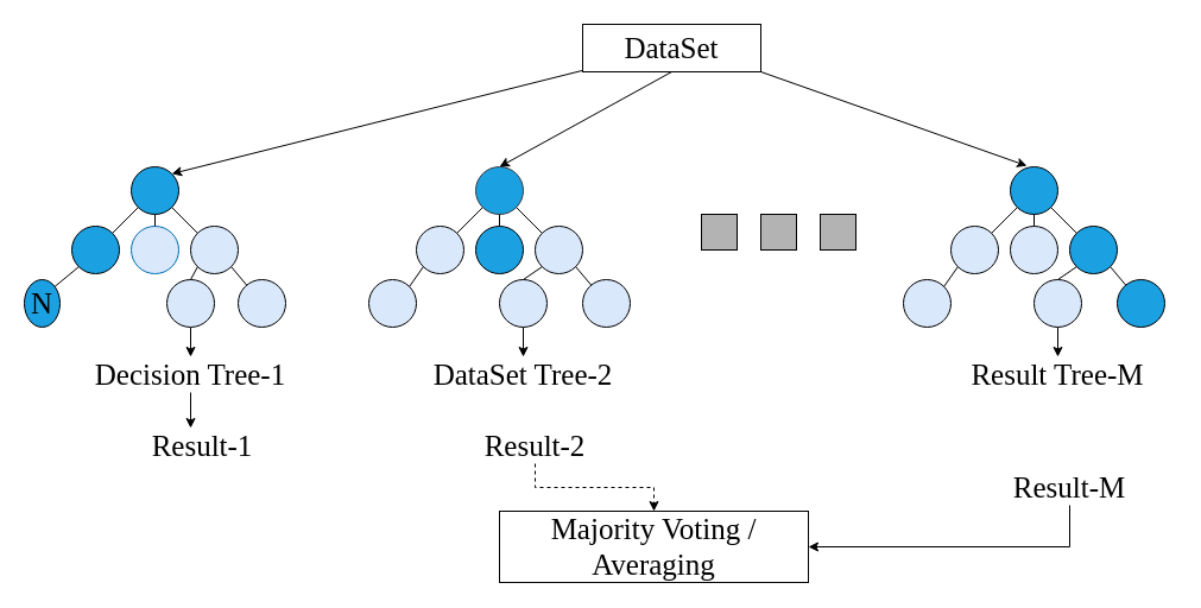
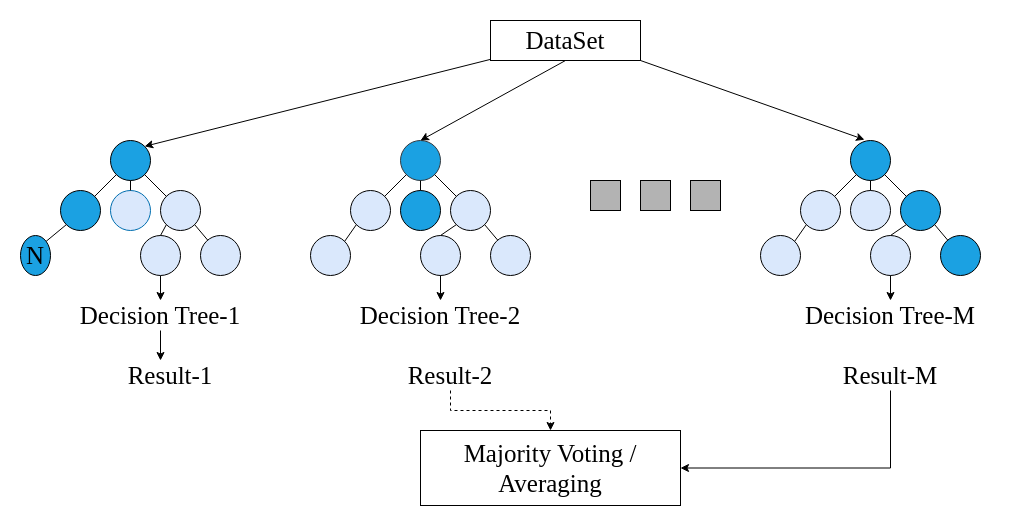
  <mxCell id="0" />
  <mxCell id="1" parent="0" />
  <mxCell id="2" value="" style="ellipse;whiteSpace=wrap;html=1;aspect=fixed;fillColor=#1BA1E2;" parent="1" vertex="1"><mxGeometry x="110" y="140" width="40" height="40" as="geometry" /></mxCell>
  <mxCell id="3" value="" style="ellipse;whiteSpace=wrap;html=1;aspect=fixed;fillColor=#1BA1E2;" parent="1" vertex="1"><mxGeometry x="60" y="190" width="40" height="40" as="geometry" /></mxCell>
  <mxCell id="4" value="" style="ellipse;whiteSpace=wrap;html=1;aspect=fixed;fillColor=#DAE8FC;" parent="1" vertex="1"><mxGeometry x="160" y="190" width="40" height="40" as="geometry" /></mxCell>
  <mxCell id="5" value="&lt;font style=&quot;font-size: 25px;&quot; face=&quot;Times New Roman&quot;&gt;N&lt;/font&gt;" style="ellipse;whiteSpace=wrap;html=1;aspect=fixed;fillColor=#1BA1E2;" parent="1" vertex="1"><mxGeometry x="20" y="235" width="30" height="40" as="geometry" /></mxCell>
  <mxCell id="6" value="" style="ellipse;whiteSpace=wrap;html=1;aspect=fixed;fillColor=#DAE8FC;" parent="1" vertex="1"><mxGeometry x="200" y="235" width="40" height="40" as="geometry" /></mxCell>
  <mxCell id="7" value="" style="endArrow=none;html=1;rounded=0;entryX=0;entryY=1;entryDx=0;entryDy=0;exitX=1;exitY=0;exitDx=0;exitDy=0;" parent="1" source="3" target="2" edge="1"><mxGeometry width="50" height="50" relative="1" as="geometry"><mxPoint x="-50" y="370" as="sourcePoint" /><mxPoint x="0" y="320" as="targetPoint" /></mxGeometry></mxCell>
  <mxCell id="8" value="" style="endArrow=none;html=1;rounded=0;entryX=1;entryY=0;entryDx=0;entryDy=0;exitX=0;exitY=1;exitDx=0;exitDy=0;" parent="1" source="3" target="5" edge="1"><mxGeometry width="50" height="50" relative="1" as="geometry"><mxPoint x="114" y="196" as="sourcePoint" /><mxPoint x="126" y="184" as="targetPoint" /></mxGeometry></mxCell>
  <mxCell id="9" value="" style="endArrow=none;html=1;rounded=0;entryX=1;entryY=1;entryDx=0;entryDy=0;" parent="1" source="4" target="2" edge="1"><mxGeometry width="50" height="50" relative="1" as="geometry"><mxPoint x="114" y="196" as="sourcePoint" /><mxPoint x="126" y="184" as="targetPoint" /></mxGeometry></mxCell>
  <mxCell id="10" value="" style="endArrow=none;html=1;rounded=0;entryX=1;entryY=1;entryDx=0;entryDy=0;" parent="1" source="6" target="4" edge="1"><mxGeometry width="50" height="50" relative="1" as="geometry"><mxPoint x="166" y="196" as="sourcePoint" /><mxPoint x="154" y="184" as="targetPoint" /></mxGeometry></mxCell>
  <mxCell id="11" value="" style="rounded=0;whiteSpace=wrap;html=1;fillColor=#B3B3B3;" parent="1" vertex="1"><mxGeometry x="590" y="180" width="30" height="30" as="geometry" /></mxCell>
  <mxCell id="12" value="" style="rounded=0;whiteSpace=wrap;html=1;fillColor=#B3B3B3;" parent="1" vertex="1"><mxGeometry x="640" y="180" width="30" height="30" as="geometry" /></mxCell>
  <mxCell id="13" value="" style="rounded=0;whiteSpace=wrap;html=1;fillColor=#B3B3B3;" parent="1" vertex="1"><mxGeometry x="690" y="180" width="30" height="30" as="geometry" /></mxCell>
  <mxCell id="14" style="edgeStyle=none;rounded=0;orthogonalLoop=1;jettySize=auto;html=1;exitX=1;exitY=1;exitDx=0;exitDy=0;entryX=0.35;entryY=-0.02;entryDx=0;entryDy=0;entryPerimeter=0;" parent="1" source="15" target="29" edge="1"><mxGeometry relative="1" as="geometry" /></mxCell>
  <mxCell id="15" value="&lt;font style=&quot;font-size: 25px;&quot; face=&quot;Times New Roman&quot;&gt;DataSet&lt;/font&gt;" style="rounded=0;whiteSpace=wrap;html=1;" parent="1" vertex="1"><mxGeometry x="490" y="20" width="150" height="40" as="geometry" /></mxCell>
  <mxCell id="16" value="" style="ellipse;whiteSpace=wrap;html=1;aspect=fixed;fillColor=#DAE8FC;fontColor=#ffffff;strokeColor=#006EAF;" parent="1" vertex="1"><mxGeometry x="110" y="190" width="40" height="40" as="geometry" /></mxCell>
  <mxCell id="17" value="" style="endArrow=none;html=1;rounded=0;exitX=0.5;exitY=1;exitDx=0;exitDy=0;" parent="1" source="2" target="16" edge="1"><mxGeometry width="50" height="50" relative="1" as="geometry"><mxPoint x="46" y="264" as="sourcePoint" /><mxPoint x="-6" y="316" as="targetPoint" /></mxGeometry></mxCell>
  <mxCell id="18" value="" style="ellipse;whiteSpace=wrap;html=1;aspect=fixed;fillColor=#1BA1E2;strokeColor=#36393d;" parent="1" vertex="1"><mxGeometry x="400" y="140" width="40" height="40" as="geometry" /></mxCell>
  <mxCell id="19" value="" style="ellipse;whiteSpace=wrap;html=1;aspect=fixed;fillColor=#DAE8FC;" parent="1" vertex="1"><mxGeometry x="350" y="190" width="40" height="40" as="geometry" /></mxCell>
  <mxCell id="20" value="" style="ellipse;whiteSpace=wrap;html=1;aspect=fixed;fillColor=#DAE8FC;" parent="1" vertex="1"><mxGeometry x="450" y="190" width="40" height="40" as="geometry" /></mxCell>
  <mxCell id="21" value="" style="ellipse;whiteSpace=wrap;html=1;aspect=fixed;fillColor=#DAE8FC;" parent="1" vertex="1"><mxGeometry x="310" y="235" width="40" height="40" as="geometry" /></mxCell>
  <mxCell id="22" value="" style="ellipse;whiteSpace=wrap;html=1;aspect=fixed;fillColor=#DAE8FC;" parent="1" vertex="1"><mxGeometry x="490" y="235" width="40" height="40" as="geometry" /></mxCell>
  <mxCell id="23" value="" style="endArrow=none;html=1;rounded=0;entryX=0;entryY=1;entryDx=0;entryDy=0;exitX=1;exitY=0;exitDx=0;exitDy=0;" parent="1" source="19" target="18" edge="1"><mxGeometry width="50" height="50" relative="1" as="geometry"><mxPoint x="240" y="370" as="sourcePoint" /><mxPoint x="290" y="320" as="targetPoint" /></mxGeometry></mxCell>
  <mxCell id="24" value="" style="endArrow=none;html=1;rounded=0;entryX=1;entryY=0;entryDx=0;entryDy=0;exitX=0;exitY=1;exitDx=0;exitDy=0;" parent="1" source="19" target="21" edge="1"><mxGeometry width="50" height="50" relative="1" as="geometry"><mxPoint x="404" y="196" as="sourcePoint" /><mxPoint x="416" y="184" as="targetPoint" /></mxGeometry></mxCell>
  <mxCell id="25" value="" style="endArrow=none;html=1;rounded=0;entryX=1;entryY=1;entryDx=0;entryDy=0;" parent="1" source="20" target="18" edge="1"><mxGeometry width="50" height="50" relative="1" as="geometry"><mxPoint x="404" y="196" as="sourcePoint" /><mxPoint x="416" y="184" as="targetPoint" /></mxGeometry></mxCell>
  <mxCell id="26" value="" style="endArrow=none;html=1;rounded=0;entryX=1;entryY=1;entryDx=0;entryDy=0;" parent="1" source="22" target="20" edge="1"><mxGeometry width="50" height="50" relative="1" as="geometry"><mxPoint x="456" y="196" as="sourcePoint" /><mxPoint x="444" y="184" as="targetPoint" /></mxGeometry></mxCell>
  <mxCell id="27" value="" style="ellipse;whiteSpace=wrap;html=1;aspect=fixed;fillColor=#1BA1E2;" parent="1" vertex="1"><mxGeometry x="400" y="190" width="40" height="40" as="geometry" /></mxCell>
  <mxCell id="28" value="" style="endArrow=none;html=1;rounded=0;exitX=0.5;exitY=1;exitDx=0;exitDy=0;" parent="1" source="18" target="27" edge="1"><mxGeometry width="50" height="50" relative="1" as="geometry"><mxPoint x="336" y="264" as="sourcePoint" /><mxPoint x="284" y="316" as="targetPoint" /></mxGeometry></mxCell>
  <mxCell id="29" value="" style="ellipse;whiteSpace=wrap;html=1;aspect=fixed;fillColor=#1BA1E2;" parent="1" vertex="1"><mxGeometry x="850" y="140" width="40" height="40" as="geometry" /></mxCell>
  <mxCell id="30" value="" style="ellipse;whiteSpace=wrap;html=1;aspect=fixed;fillColor=#DAE8FC;" parent="1" vertex="1"><mxGeometry x="800" y="190" width="40" height="40" as="geometry" /></mxCell>
  <mxCell id="31" value="" style="ellipse;whiteSpace=wrap;html=1;aspect=fixed;fillColor=#1BA1E2;" parent="1" vertex="1"><mxGeometry x="900" y="190" width="40" height="40" as="geometry" /></mxCell>
  <mxCell id="32" value="" style="ellipse;whiteSpace=wrap;html=1;aspect=fixed;fillColor=#DAE8FC;" parent="1" vertex="1"><mxGeometry x="760" y="235" width="40" height="40" as="geometry" /></mxCell>
  <mxCell id="33" value="" style="ellipse;whiteSpace=wrap;html=1;aspect=fixed;fillColor=#1BA1E2;" parent="1" vertex="1"><mxGeometry x="940" y="235" width="40" height="40" as="geometry" /></mxCell>
  <mxCell id="34" value="" style="endArrow=none;html=1;rounded=0;entryX=0;entryY=1;entryDx=0;entryDy=0;exitX=1;exitY=0;exitDx=0;exitDy=0;" parent="1" source="30" target="29" edge="1"><mxGeometry width="50" height="50" relative="1" as="geometry"><mxPoint x="690" y="370" as="sourcePoint" /><mxPoint x="740" y="320" as="targetPoint" /></mxGeometry></mxCell>
  <mxCell id="35" value="" style="endArrow=none;html=1;rounded=0;entryX=1;entryY=0;entryDx=0;entryDy=0;exitX=0;exitY=1;exitDx=0;exitDy=0;" parent="1" source="30" target="32" edge="1"><mxGeometry width="50" height="50" relative="1" as="geometry"><mxPoint x="854" y="196" as="sourcePoint" /><mxPoint x="866" y="184" as="targetPoint" /></mxGeometry></mxCell>
  <mxCell id="36" value="" style="endArrow=none;html=1;rounded=0;entryX=1;entryY=1;entryDx=0;entryDy=0;" parent="1" source="31" target="29" edge="1"><mxGeometry width="50" height="50" relative="1" as="geometry"><mxPoint x="854" y="196" as="sourcePoint" /><mxPoint x="866" y="184" as="targetPoint" /></mxGeometry></mxCell>
  <mxCell id="37" value="" style="endArrow=none;html=1;rounded=0;entryX=1;entryY=1;entryDx=0;entryDy=0;" parent="1" source="33" target="31" edge="1"><mxGeometry width="50" height="50" relative="1" as="geometry"><mxPoint x="906" y="196" as="sourcePoint" /><mxPoint x="894" y="184" as="targetPoint" /></mxGeometry></mxCell>
  <mxCell id="38" value="" style="ellipse;whiteSpace=wrap;html=1;aspect=fixed;fillColor=#DAE8FC;" parent="1" vertex="1"><mxGeometry x="850" y="190" width="40" height="40" as="geometry" /></mxCell>
  <mxCell id="39" value="" style="endArrow=none;html=1;rounded=0;exitX=0.5;exitY=1;exitDx=0;exitDy=0;" parent="1" source="29" target="38" edge="1"><mxGeometry width="50" height="50" relative="1" as="geometry"><mxPoint x="786" y="264" as="sourcePoint" /><mxPoint x="734" y="316" as="targetPoint" /></mxGeometry></mxCell>
  <mxCell id="40" style="edgeStyle=none;rounded=0;orthogonalLoop=1;jettySize=auto;html=1;entryX=1;entryY=0;entryDx=0;entryDy=0;" parent="1" source="15" target="2" edge="1"><mxGeometry relative="1" as="geometry"><mxPoint x="149" y="155" as="targetPoint" /></mxGeometry></mxCell>
  <mxCell id="41" style="edgeStyle=none;rounded=0;orthogonalLoop=1;jettySize=auto;html=1;exitX=0.5;exitY=1;exitDx=0;exitDy=0;entryX=0.5;entryY=0;entryDx=0;entryDy=0;" parent="1" source="15" target="18" edge="1"><mxGeometry relative="1" as="geometry" /></mxCell>
  <mxCell id="42" value="" style="ellipse;whiteSpace=wrap;html=1;aspect=fixed;fillColor=#DAE8FC;" parent="1" vertex="1"><mxGeometry x="420" y="235" width="40" height="40" as="geometry" /></mxCell>
  <mxCell id="43" style="edgeStyle=none;rounded=0;orthogonalLoop=1;jettySize=auto;html=1;exitX=0.5;exitY=1;exitDx=0;exitDy=0;entryX=0.5;entryY=0;entryDx=0;entryDy=0;" parent="1" source="44" target="49" edge="1"><mxGeometry relative="1" as="geometry" /></mxCell>
  <mxCell id="44" value="" style="ellipse;whiteSpace=wrap;html=1;aspect=fixed;fillColor=#DAE8FC;" parent="1" vertex="1"><mxGeometry x="140" y="235" width="40" height="40" as="geometry" /></mxCell>
  <mxCell id="45" value="" style="endArrow=none;html=1;rounded=0;entryX=0.5;entryY=0;entryDx=0;entryDy=0;exitX=0;exitY=1;exitDx=0;exitDy=0;" parent="1" source="4" target="44" edge="1"><mxGeometry width="50" height="50" relative="1" as="geometry"><mxPoint x="180" y="230" as="sourcePoint" /><mxPoint x="480" y="260" as="targetPoint" /></mxGeometry></mxCell>
  <mxCell id="46" value="" style="ellipse;whiteSpace=wrap;html=1;aspect=fixed;fillColor=#DAE8FC;" parent="1" vertex="1"><mxGeometry x="870" y="235" width="40" height="40" as="geometry" /></mxCell>
  <mxCell id="47" value="" style="endArrow=none;html=1;rounded=0;entryX=0;entryY=1;entryDx=0;entryDy=0;exitX=0.5;exitY=0;exitDx=0;exitDy=0;" parent="1" source="42" target="20" edge="1"><mxGeometry width="50" height="50" relative="1" as="geometry"><mxPoint x="390" y="380" as="sourcePoint" /><mxPoint x="440" y="330" as="targetPoint" /></mxGeometry></mxCell>
  <mxCell id="48" value="" style="endArrow=none;html=1;rounded=0;entryX=0;entryY=1;entryDx=0;entryDy=0;exitX=0.5;exitY=0;exitDx=0;exitDy=0;" parent="1" source="46" target="31" edge="1"><mxGeometry width="50" height="50" relative="1" as="geometry"><mxPoint x="450" y="245" as="sourcePoint" /><mxPoint x="466" y="234" as="targetPoint" /></mxGeometry></mxCell>
  <mxCell id="49" value="&lt;font style=&quot;font-size: 25px;&quot; face=&quot;Times New Roman&quot;&gt;Decision Tree-1&lt;/font&gt;" style="text;strokeColor=none;align=center;fillColor=none;html=1;verticalAlign=middle;whiteSpace=wrap;rounded=0;" parent="1" vertex="1"><mxGeometry x="75" y="300" width="170" height="30" as="geometry" /></mxCell>
- <mxCell id="50" value="&lt;font style=&quot;font-size: 25px;&quot; face=&quot;Times New Roman&quot;&gt;DataSet Tree-2&lt;/font&gt;" style="text;strokeColor=none;align=center;fillColor=none;html=1;verticalAlign=middle;whiteSpace=wrap;rounded=0;" parent="1" vertex="1"><mxGeometry x="350" y="300" width="180" height="30" as="geometry" /></mxCell>
+ <mxCell id="50" value="&lt;font style=&quot;font-size: 25px;&quot; face=&quot;Times New Roman&quot;&gt;Decision Tree-2&lt;/font&gt;" style="text;strokeColor=none;align=center;fillColor=none;html=1;verticalAlign=middle;whiteSpace=wrap;rounded=0;" parent="1" vertex="1"><mxGeometry x="350" y="300" width="180" height="30" as="geometry" /></mxCell>
  <mxCell id="51" style="edgeStyle=none;rounded=0;orthogonalLoop=1;jettySize=auto;html=1;exitX=0.75;exitY=1;exitDx=0;exitDy=0;" parent="1" source="50" target="50" edge="1"><mxGeometry relative="1" as="geometry" /></mxCell>
- <mxCell id="52" value="&lt;font style=&quot;font-size: 25px;&quot; face=&quot;Times New Roman&quot;&gt;Result Tree-M&lt;/font&gt;" style="text;strokeColor=none;align=center;fillColor=none;html=1;verticalAlign=middle;whiteSpace=wrap;rounded=0;" parent="1" vertex="1"><mxGeometry x="791.25" y="300" width="197.5" height="30" as="geometry" /></mxCell>
+ <mxCell id="52" value="&lt;font style=&quot;font-size: 25px;&quot; face=&quot;Times New Roman&quot;&gt;Decision Tree-M&lt;/font&gt;" style="text;strokeColor=none;align=center;fillColor=none;html=1;verticalAlign=middle;whiteSpace=wrap;rounded=0;" parent="1" vertex="1"><mxGeometry x="791.25" y="300" width="197.5" height="30" as="geometry" /></mxCell>
  <mxCell id="53" style="edgeStyle=none;rounded=0;orthogonalLoop=1;jettySize=auto;html=1;exitX=0.5;exitY=1;exitDx=0;exitDy=0;entryX=0.5;entryY=0;entryDx=0;entryDy=0;" parent="1" source="42" target="50" edge="1"><mxGeometry relative="1" as="geometry" /></mxCell>
  <mxCell id="54" style="edgeStyle=none;rounded=0;orthogonalLoop=1;jettySize=auto;html=1;exitX=0.5;exitY=1;exitDx=0;exitDy=0;entryX=0.5;entryY=0;entryDx=0;entryDy=0;" parent="1" source="46" target="52" edge="1"><mxGeometry relative="1" as="geometry"><mxPoint x="885" y="302" as="targetPoint" /></mxGeometry></mxCell>
  <mxCell id="55" value="&lt;font style=&quot;font-size: 25px;&quot; face=&quot;Times New Roman&quot;&gt;Result-1&lt;/font&gt;" style="text;strokeColor=none;align=center;fillColor=none;html=1;verticalAlign=middle;whiteSpace=wrap;rounded=0;" parent="1" vertex="1"><mxGeometry x="110" y="360" width="120" height="30" as="geometry" /></mxCell>
  <mxCell id="56" value="&lt;font style=&quot;font-size: 25px;&quot; face=&quot;Times New Roman&quot;&gt;Result-2&lt;/font&gt;" style="text;strokeColor=none;align=center;fillColor=none;html=1;verticalAlign=middle;whiteSpace=wrap;rounded=0;" parent="1" vertex="1"><mxGeometry x="390" y="360" width="120" height="30" as="geometry" /></mxCell>
  <mxCell id="57" style="edgeStyle=orthogonalEdgeStyle;rounded=0;orthogonalLoop=1;jettySize=auto;html=1;exitX=0.5;exitY=1;exitDx=0;exitDy=0;entryX=1;entryY=0.5;entryDx=0;entryDy=0;" parent="1" source="58" target="60" edge="1"><mxGeometry relative="1" as="geometry" /></mxCell>
- <mxCell id="58" value="&lt;font style=&quot;font-size: 25px;&quot; face=&quot;Times New Roman&quot;&gt;Result-M&lt;/font&gt;" style="text;strokeColor=none;align=center;fillColor=none;html=1;verticalAlign=middle;whiteSpace=wrap;rounded=0;" parent="1" vertex="1"><mxGeometry x="840" y="395" width="120" height="30" as="geometry" /></mxCell>
+ <mxCell id="58" value="&lt;font style=&quot;font-size: 25px;&quot; face=&quot;Times New Roman&quot;&gt;Result-M&lt;/font&gt;" style="text;strokeColor=none;align=center;fillColor=none;html=1;verticalAlign=middle;whiteSpace=wrap;rounded=0;" parent="1" vertex="1"><mxGeometry x="830" y="360" width="120" height="30" as="geometry" /></mxCell>
  <mxCell id="59" style="edgeStyle=none;rounded=0;orthogonalLoop=1;jettySize=auto;html=1;exitX=0.5;exitY=1;exitDx=0;exitDy=0;" parent="1" source="49" edge="1"><mxGeometry relative="1" as="geometry"><mxPoint x="160" y="360" as="targetPoint" /></mxGeometry></mxCell>
- <mxCell id="60" value="&lt;font style=&quot;font-size: 25px;&quot; face=&quot;Times New Roman&quot;&gt;Majority Voting / Averaging&lt;/font&gt;" style="rounded=0;whiteSpace=wrap;html=1;" parent="1" vertex="1"><mxGeometry x="420" y="430" width="260" height="60" as="geometry" /></mxCell>
+ <mxCell id="60" value="&lt;font style=&quot;font-size: 25px;&quot; face=&quot;Times New Roman&quot;&gt;Majority Voting / Averaging&lt;/font&gt;" style="rounded=0;whiteSpace=wrap;html=1;" parent="1" vertex="1"><mxGeometry x="420" y="430" width="260" height="75" as="geometry" /></mxCell>
  <mxCell id="61" style="edgeStyle=orthogonalEdgeStyle;rounded=0;orthogonalLoop=1;jettySize=auto;html=1;exitX=0.5;exitY=1;exitDx=0;exitDy=0;entryX=0.5;entryY=0;entryDx=0;entryDy=0;dashed=1;" parent="1" source="56" target="60" edge="1"><mxGeometry relative="1" as="geometry"><mxPoint x="570" y="510" as="targetPoint" /></mxGeometry></mxCell>
